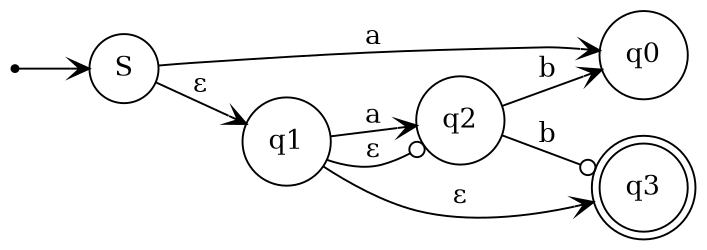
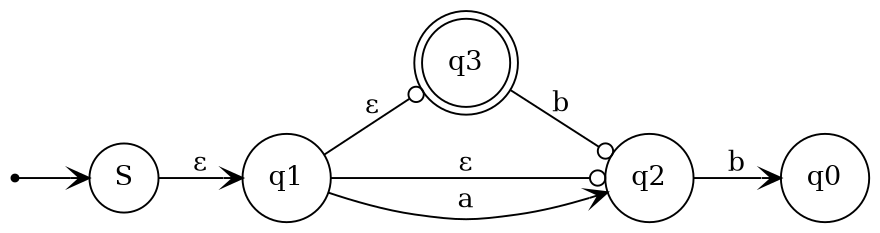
  digraph {
    rankdir=LR
    node [shape=circle]
    edge [arrowhead=vee]
    ini [shape=point]
    S
    q0
    q1
    q3 [shape=doublecircle]
    q2
    ini -> S
-   S -> q0 [label=a]
    S -> q1 [label=<&epsilon;>]
-   q1 -> q3 [label=<&epsilon;>]
+   q1 -> q3 [arrowhead=odot label=<&epsilon;>]
    q1 -> q2 [arrowhead=odot label=<&epsilon;>]
    q1 -> q2 [label=a]
    q2 -> q0 [label=b]
-   q2 -> q3 [arrowhead=odot label=b]
+   q3 -> q2 [arrowhead=odot label=b]
  }
